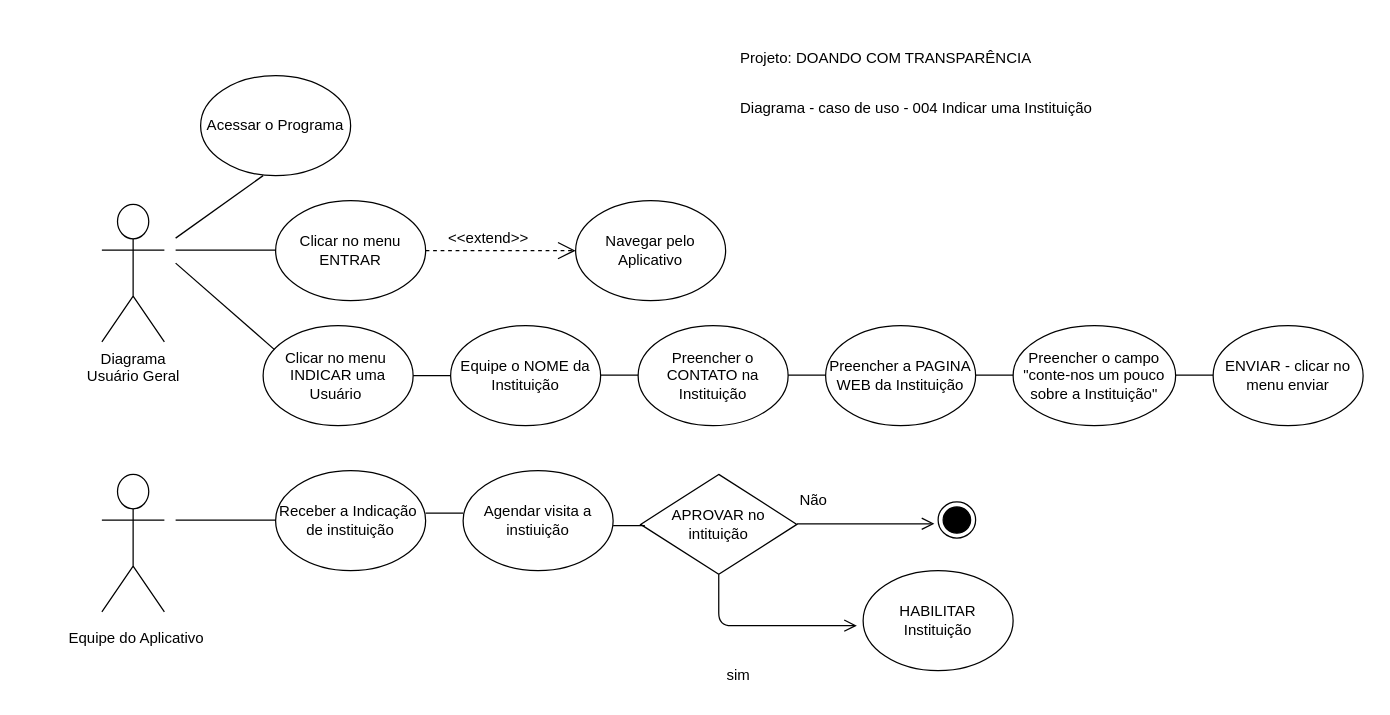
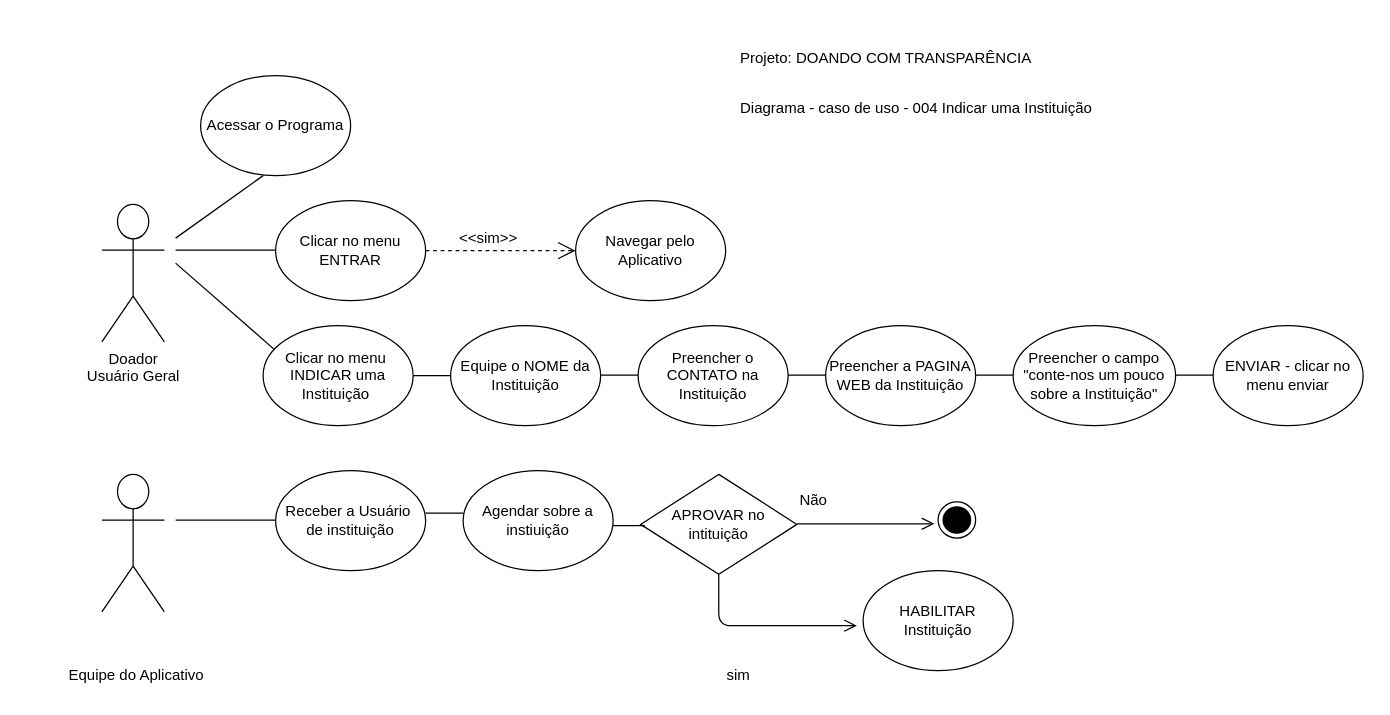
  <mxCell id="0" />
  <mxCell id="1" parent="0" />
- <mxCell id="2" value="&lt;font style=&quot;vertical-align: inherit&quot;&gt;&lt;font style=&quot;vertical-align: inherit&quot;&gt;&lt;font style=&quot;vertical-align: inherit&quot;&gt;&lt;font style=&quot;vertical-align: inherit&quot;&gt;Diagrama &lt;br&gt;Usuário Geral&lt;/font&gt;&lt;/font&gt;&lt;/font&gt;&lt;/font&gt;" style="shape=umlActor;verticalLabelPosition=bottom;verticalAlign=top;html=1;outlineConnect=0;" vertex="1" parent="1"><mxGeometry x="81" y="163" width="50" height="110" as="geometry" /></mxCell>
+ <mxCell id="2" value="&lt;font style=&quot;vertical-align: inherit&quot;&gt;&lt;font style=&quot;vertical-align: inherit&quot;&gt;&lt;font style=&quot;vertical-align: inherit&quot;&gt;&lt;font style=&quot;vertical-align: inherit&quot;&gt;Doador &lt;br&gt;Usuário Geral&lt;/font&gt;&lt;/font&gt;&lt;/font&gt;&lt;/font&gt;" style="shape=umlActor;verticalLabelPosition=bottom;verticalAlign=top;html=1;outlineConnect=0;" vertex="1" parent="1"><mxGeometry x="81" y="163" width="50" height="110" as="geometry" /></mxCell>
  <mxCell id="3" value="&lt;font style=&quot;vertical-align: inherit&quot;&gt;&lt;font style=&quot;vertical-align: inherit&quot;&gt;Navegar pelo Aplicativo&lt;/font&gt;&lt;/font&gt;" style="ellipse;whiteSpace=wrap;html=1;" vertex="1" parent="1"><mxGeometry x="460" y="160" width="120" height="80" as="geometry" /></mxCell>
  <mxCell id="4" value="" style="endArrow=none;html=1;" edge="1" parent="1"><mxGeometry width="50" height="50" relative="1" as="geometry"><mxPoint x="140" y="210" as="sourcePoint" /><mxPoint x="220" y="280" as="targetPoint" /></mxGeometry></mxCell>
  <mxCell id="5" value="Acessar o Programa" style="ellipse;whiteSpace=wrap;html=1;" vertex="1" parent="1"><mxGeometry x="160" y="60" width="120" height="80" as="geometry" /></mxCell>
  <mxCell id="6" value="" style="endArrow=none;html=1;exitX=1;exitY=0.333;exitDx=0;exitDy=0;exitPerimeter=0;" edge="1" parent="1"><mxGeometry width="50" height="50" relative="1" as="geometry"><mxPoint x="140" y="190" as="sourcePoint" /><mxPoint x="210" y="140" as="targetPoint" /><Array as="points"><mxPoint x="210" y="140" /></Array></mxGeometry></mxCell>
  <mxCell id="7" value="Clicar no menu ENTRAR" style="ellipse;whiteSpace=wrap;html=1;" vertex="1" parent="1"><mxGeometry x="220" y="160" width="120" height="80" as="geometry" /></mxCell>
  <mxCell id="8" value="" style="endArrow=none;html=1;" edge="1" parent="1"><mxGeometry width="50" height="50" relative="1" as="geometry"><mxPoint x="140" y="199.5" as="sourcePoint" /><mxPoint x="220" y="199.5" as="targetPoint" /></mxGeometry></mxCell>
- <mxCell id="9" value="&amp;lt;&amp;lt;extend&amp;gt;&amp;gt;" style="text;html=1;align=center;verticalAlign=middle;resizable=0;points=[];autosize=1;strokeColor=none;fillColor=none;" vertex="1" parent="1"><mxGeometry x="350" y="180" width="80" height="20" as="geometry" /></mxCell>
+ <mxCell id="9" value="&amp;lt;&amp;lt;sim&amp;gt;&amp;gt;" style="text;html=1;align=center;verticalAlign=middle;resizable=0;points=[];autosize=1;strokeColor=none;fillColor=none;" vertex="1" parent="1"><mxGeometry x="350" y="180" width="80" height="20" as="geometry" /></mxCell>
  <mxCell id="10" value="" style="endArrow=open;endFill=1;endSize=12;html=1;dashed=1;strokeColor=#000000;exitX=1;exitY=0.5;exitDx=0;exitDy=0;" edge="1" parent="1"><mxGeometry width="160" relative="1" as="geometry"><mxPoint x="340" y="200" as="sourcePoint" /><mxPoint x="460" y="200" as="targetPoint" /></mxGeometry></mxCell>
  <mxCell id="11" value="&lt;p class=&quot;TitleA&quot; align=&quot;left&quot; style=&quot;text-align: left&quot;&gt;&lt;span lang=&quot;PT&quot;&gt;Projeto: &lt;/span&gt;&lt;span class=&quot;ph&quot;&gt;&lt;span lang=&quot;PT&quot;&gt;DOANDO COM TRANSPARÊNCIA&lt;/span&gt;&lt;/span&gt;&lt;/p&gt;" style="text;whiteSpace=wrap;html=1;" vertex="1" parent="1"><mxGeometry x="590" width="260" height="50" as="geometry" y="20" /></mxCell>
  <mxCell id="12" value="&lt;p class=&quot;TitleA&quot; align=&quot;left&quot; style=&quot;text-align: left&quot;&gt;&lt;font style=&quot;vertical-align: inherit&quot;&gt;&lt;font style=&quot;vertical-align: inherit&quot;&gt;&lt;font style=&quot;vertical-align: inherit&quot;&gt;&lt;font style=&quot;vertical-align: inherit&quot;&gt;&lt;font style=&quot;vertical-align: inherit&quot;&gt;&lt;font style=&quot;vertical-align: inherit&quot;&gt;&lt;font style=&quot;vertical-align: inherit&quot;&gt;&lt;font style=&quot;vertical-align: inherit&quot;&gt;Diagrama - caso de uso - 004 Indicar uma Instituição&lt;/font&gt;&lt;/font&gt;&lt;/font&gt;&lt;/font&gt;&lt;/font&gt;&lt;/font&gt;&lt;/font&gt;&lt;/font&gt;&lt;/p&gt;" style="text;whiteSpace=wrap;html=1;" vertex="1" parent="1"><mxGeometry x="590" y="60" width="290" height="50" as="geometry" /></mxCell>
- <mxCell id="13" value="&lt;font style=&quot;vertical-align: inherit&quot;&gt;&lt;font style=&quot;vertical-align: inherit&quot;&gt;&lt;font style=&quot;vertical-align: inherit&quot;&gt;&lt;font style=&quot;vertical-align: inherit&quot;&gt;Clicar no menu&amp;nbsp; INDICAR uma Usuário&amp;nbsp;&lt;/font&gt;&lt;/font&gt;&lt;br&gt;&lt;/font&gt;&lt;/font&gt;" style="ellipse;whiteSpace=wrap;html=1;" vertex="1" parent="1"><mxGeometry x="210" y="260" width="120" height="80" as="geometry" /></mxCell>
+ <mxCell id="13" value="&lt;font style=&quot;vertical-align: inherit&quot;&gt;&lt;font style=&quot;vertical-align: inherit&quot;&gt;&lt;font style=&quot;vertical-align: inherit&quot;&gt;&lt;font style=&quot;vertical-align: inherit&quot;&gt;Clicar no menu&amp;nbsp; INDICAR uma Instituição&amp;nbsp;&lt;/font&gt;&lt;/font&gt;&lt;br&gt;&lt;/font&gt;&lt;/font&gt;" style="ellipse;whiteSpace=wrap;html=1;" vertex="1" parent="1"><mxGeometry x="210" y="260" width="120" height="80" as="geometry" /></mxCell>
  <mxCell id="14" value="&lt;font style=&quot;vertical-align: inherit&quot;&gt;&lt;font style=&quot;vertical-align: inherit&quot;&gt;Equipe o NOME da Instituição&lt;br&gt;&lt;/font&gt;&lt;/font&gt;" style="ellipse;whiteSpace=wrap;html=1;" vertex="1" parent="1"><mxGeometry x="360" y="260" width="120" height="80" as="geometry" /></mxCell>
  <mxCell id="15" value="&lt;font style=&quot;vertical-align: inherit&quot;&gt;&lt;font style=&quot;vertical-align: inherit&quot;&gt;Preencher o CONTATO na Instituição&lt;br&gt;&lt;/font&gt;&lt;/font&gt;" style="ellipse;whiteSpace=wrap;html=1;" vertex="1" parent="1"><mxGeometry x="510" y="260" width="120" height="80" as="geometry" /></mxCell>
  <mxCell id="16" value="&lt;font style=&quot;vertical-align: inherit&quot;&gt;&lt;font style=&quot;vertical-align: inherit&quot;&gt;Preencher a PAGINA WEB da Instituição&lt;br&gt;&lt;/font&gt;&lt;/font&gt;" style="ellipse;whiteSpace=wrap;html=1;" vertex="1" parent="1"><mxGeometry x="660" y="260" width="120" height="80" as="geometry" /></mxCell>
  <mxCell id="17" value="&lt;font style=&quot;vertical-align: inherit&quot;&gt;&lt;font style=&quot;vertical-align: inherit&quot;&gt;Preencher o campo&lt;br&gt;&quot;conte-nos um pouco sobre a Instituição&quot;&lt;br&gt;&lt;/font&gt;&lt;/font&gt;" style="ellipse;whiteSpace=wrap;html=1;" vertex="1" parent="1"><mxGeometry x="810" y="260" width="130" height="80" as="geometry" /></mxCell>
  <mxCell id="18" value="" style="endArrow=none;html=1;" edge="1" parent="1"><mxGeometry width="50" height="50" relative="1" as="geometry"><mxPoint x="330" y="300" as="sourcePoint" /><mxPoint x="360" y="300" as="targetPoint" /></mxGeometry></mxCell>
  <mxCell id="19" value="" style="endArrow=none;html=1;" edge="1" parent="1"><mxGeometry width="50" height="50" relative="1" as="geometry"><mxPoint x="480" y="299.5" as="sourcePoint" /><mxPoint x="510" y="299.5" as="targetPoint" /><Array as="points"><mxPoint x="480" y="299.5" /><mxPoint x="490" y="299.5" /></Array></mxGeometry></mxCell>
  <mxCell id="20" value="" style="endArrow=none;html=1;" edge="1" parent="1"><mxGeometry width="50" height="50" relative="1" as="geometry"><mxPoint x="630" y="299.5" as="sourcePoint" /><mxPoint x="660" y="299.5" as="targetPoint" /><Array as="points"><mxPoint x="630" y="299.5" /><mxPoint x="640" y="299.5" /></Array></mxGeometry></mxCell>
  <mxCell id="21" value="" style="endArrow=none;html=1;" edge="1" parent="1"><mxGeometry width="50" height="50" relative="1" as="geometry"><mxPoint x="780" y="299.5" as="sourcePoint" /><mxPoint x="810" y="299.5" as="targetPoint" /><Array as="points"><mxPoint x="780" y="299.5" /><mxPoint x="790" y="299.5" /></Array></mxGeometry></mxCell>
  <mxCell id="22" value="" style="shape=umlActor;verticalLabelPosition=bottom;verticalAlign=top;html=1;outlineConnect=0;" vertex="1" parent="1"><mxGeometry x="81" y="379" width="50" height="110" as="geometry" /></mxCell>
- <mxCell id="23" value="&lt;span style=&quot;white-space: pre&quot;&gt;&#09;&lt;/span&gt;Equipe do Aplicativo" style="text;html=1;align=center;verticalAlign=middle;resizable=0;points=[];autosize=1;strokeColor=none;fillColor=none;" vertex="1" parent="1"><mxGeometry x="20" y="500" width="150" height="20" as="geometry" /></mxCell>
+ <mxCell id="23" value="&lt;span style=&quot;white-space: pre&quot;&gt;&#09;&lt;/span&gt;Equipe do Aplicativo" style="text;html=1;align=center;verticalAlign=middle;resizable=0;points=[];autosize=1;strokeColor=none;fillColor=none;" vertex="1" parent="1"><mxGeometry x="20" y="530" width="150" height="20" as="geometry" /></mxCell>
  <mxCell id="24" value="&lt;font style=&quot;vertical-align: inherit&quot;&gt;&lt;font style=&quot;vertical-align: inherit&quot;&gt;ENVIAR - clicar no menu enviar&lt;br&gt;&lt;/font&gt;&lt;/font&gt;" style="ellipse;whiteSpace=wrap;html=1;" vertex="1" parent="1"><mxGeometry x="970" y="260" width="120" height="80" as="geometry" /></mxCell>
  <mxCell id="25" value="" style="endArrow=none;html=1;" edge="1" parent="1"><mxGeometry width="50" height="50" relative="1" as="geometry"><mxPoint x="940" y="299.5" as="sourcePoint" /><mxPoint x="970" y="299.5" as="targetPoint" /><Array as="points"><mxPoint x="940" y="299.5" /></Array></mxGeometry></mxCell>
- <mxCell id="26" value="Receber a Indicação&amp;nbsp; de instituição" style="ellipse;whiteSpace=wrap;html=1;" vertex="1" parent="1"><mxGeometry x="220" y="376" width="120" height="80" as="geometry" /></mxCell>
+ <mxCell id="26" value="Receber a Usuário&amp;nbsp; de instituição" style="ellipse;whiteSpace=wrap;html=1;" vertex="1" parent="1"><mxGeometry x="220" y="376" width="120" height="80" as="geometry" /></mxCell>
  <mxCell id="27" value="" style="endArrow=none;html=1;" edge="1" parent="1"><mxGeometry width="50" height="50" relative="1" as="geometry"><mxPoint x="140" y="415.5" as="sourcePoint" /><mxPoint x="220" y="415.5" as="targetPoint" /></mxGeometry></mxCell>
- <mxCell id="28" value="&lt;font style=&quot;vertical-align: inherit&quot;&gt;&lt;font style=&quot;vertical-align: inherit&quot;&gt;Agendar visita a instiuição&lt;br&gt;&lt;/font&gt;&lt;/font&gt;" style="ellipse;whiteSpace=wrap;html=1;" vertex="1" parent="1"><mxGeometry x="370" y="376" width="120" height="80" as="geometry" /></mxCell>
+ <mxCell id="28" value="&lt;font style=&quot;vertical-align: inherit&quot;&gt;&lt;font style=&quot;vertical-align: inherit&quot;&gt;Agendar sobre a instiuição&lt;br&gt;&lt;/font&gt;&lt;/font&gt;" style="ellipse;whiteSpace=wrap;html=1;" vertex="1" parent="1"><mxGeometry x="370" y="376" width="120" height="80" as="geometry" /></mxCell>
  <mxCell id="29" value="APROVAR no intituição" style="rhombus;whiteSpace=wrap;html=1;fillColor=#FFFFFF;strokeColor=#000000;" vertex="1" parent="1"><mxGeometry x="512" y="379" width="125" height="80" as="geometry" /></mxCell>
  <mxCell id="30" value="" style="edgeStyle=orthogonalEdgeStyle;html=1;align=left;verticalAlign=top;endArrow=open;endSize=8;strokeColor=#000000;" edge="1" source="29" parent="1"><mxGeometry x="-1" relative="1" as="geometry"><mxPoint x="685" y="500" as="targetPoint" /><Array as="points"><mxPoint x="575" y="500" /></Array></mxGeometry></mxCell>
  <mxCell id="31" value="" style="edgeStyle=orthogonalEdgeStyle;html=1;align=left;verticalAlign=top;endArrow=open;endSize=8;strokeColor=#000000;" edge="1" parent="1"><mxGeometry x="-1" relative="1" as="geometry"><mxPoint x="747" y="418.5" as="targetPoint" /><mxPoint x="637" y="418.5" as="sourcePoint" /><Array as="points"><mxPoint x="637" y="418.5" /></Array></mxGeometry></mxCell>
  <mxCell id="32" value="Não" style="text;html=1;align=center;verticalAlign=middle;resizable=0;points=[];autosize=1;strokeColor=none;fillColor=none;" vertex="1" parent="1"><mxGeometry x="630" y="390" width="40" height="20" as="geometry" /></mxCell>
  <mxCell id="33" value="" style="ellipse;html=1;shape=endState;fillColor=#000000;strokeColor=#000000;" vertex="1" parent="1"><mxGeometry x="750" y="401" width="30" height="29" as="geometry" /></mxCell>
  <mxCell id="34" value="sim" style="text;html=1;align=center;verticalAlign=middle;resizable=0;points=[];autosize=1;strokeColor=none;fillColor=none;" vertex="1" parent="1"><mxGeometry x="575" y="530" width="30" height="20" as="geometry" /></mxCell>
  <mxCell id="35" value="HABILITAR Instituição" style="ellipse;whiteSpace=wrap;html=1;" vertex="1" parent="1"><mxGeometry x="690" y="456" width="120" height="80" as="geometry" /></mxCell>
  <mxCell id="36" value="" style="endArrow=none;html=1;" edge="1" parent="1"><mxGeometry width="50" height="50" relative="1" as="geometry"><mxPoint x="340" y="410" as="sourcePoint" /><mxPoint x="370" y="410" as="targetPoint" /></mxGeometry></mxCell>
  <mxCell id="37" value="" style="endArrow=none;html=1;" edge="1" parent="1"><mxGeometry width="50" height="50" relative="1" as="geometry"><mxPoint x="490" y="420" as="sourcePoint" /><mxPoint x="490" y="420" as="targetPoint" /><Array as="points"><mxPoint x="520" y="420" /></Array></mxGeometry></mxCell>
